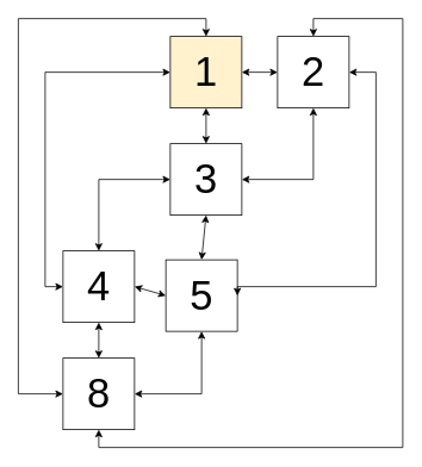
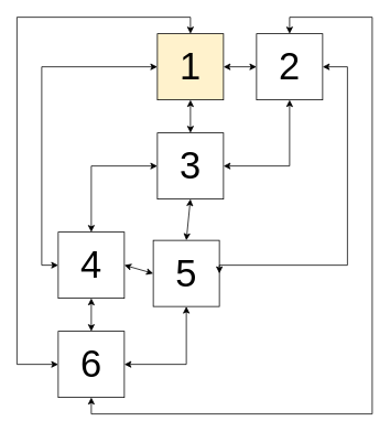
  <mxCell id="0" />
  <mxCell id="1" parent="0" />
  <mxCell id="2" value="1" style="whiteSpace=wrap;html=1;aspect=fixed;fontSize=46;fillColor=#fff2cc;" vertex="1" parent="1"><mxGeometry x="190" y="40" width="80" height="80" as="geometry" /></mxCell>
  <mxCell id="3" value="3" style="whiteSpace=wrap;html=1;aspect=fixed;fontSize=46;" vertex="1" parent="1"><mxGeometry x="190" y="160" width="80" height="80" as="geometry" /></mxCell>
  <mxCell id="4" value="5" style="whiteSpace=wrap;html=1;aspect=fixed;fontSize=46;" vertex="1" parent="1"><mxGeometry x="185" y="290" width="80" height="80" as="geometry" /></mxCell>
  <mxCell id="5" value="2" style="whiteSpace=wrap;html=1;aspect=fixed;fontSize=46;" vertex="1" parent="1"><mxGeometry x="310" y="40" width="80" height="80" as="geometry" /></mxCell>
  <mxCell id="6" value="4" style="whiteSpace=wrap;html=1;aspect=fixed;fontSize=46;" vertex="1" parent="1"><mxGeometry x="70" y="280" width="80" height="80" as="geometry" /></mxCell>
- <mxCell id="7" value="8" style="whiteSpace=wrap;html=1;aspect=fixed;fontSize=46;" vertex="1" parent="1"><mxGeometry x="70" y="400" width="80" height="80" as="geometry" /></mxCell>
+ <mxCell id="7" value="6" style="whiteSpace=wrap;html=1;aspect=fixed;fontSize=46;" vertex="1" parent="1"><mxGeometry x="70" y="400" width="80" height="80" as="geometry" /></mxCell>
  <mxCell id="8" value="" style="endArrow=classic;startArrow=classic;html=1;rounded=0;fontSize=46;entryX=0.5;entryY=1;entryDx=0;entryDy=0;edgeStyle=orthogonalEdgeStyle;exitX=0.5;exitY=0;exitDx=0;exitDy=0;" edge="1" parent="1" source="3" target="2"><mxGeometry width="50" height="50" relative="1" as="geometry"><mxPoint x="380" y="280" as="sourcePoint" /><mxPoint x="430" y="230" as="targetPoint" /></mxGeometry></mxCell>
  <mxCell id="9" value="" style="endArrow=classic;startArrow=classic;html=1;rounded=0;fontSize=46;exitX=1;exitY=0.5;exitDx=0;exitDy=0;entryX=0;entryY=0.5;entryDx=0;entryDy=0;" edge="1" parent="1" source="2" target="5"><mxGeometry width="50" height="50" relative="1" as="geometry"><mxPoint x="380" y="280" as="sourcePoint" /><mxPoint x="430" y="230" as="targetPoint" /></mxGeometry></mxCell>
  <mxCell id="10" value="" style="endArrow=classic;startArrow=classic;html=1;rounded=0;fontSize=46;exitX=0.5;exitY=1;exitDx=0;exitDy=0;entryX=0.5;entryY=0;entryDx=0;entryDy=0;" edge="1" parent="1" source="3" target="4"><mxGeometry width="50" height="50" relative="1" as="geometry"><mxPoint x="380" y="280" as="sourcePoint" /><mxPoint x="430" y="230" as="targetPoint" /></mxGeometry></mxCell>
  <mxCell id="11" value="" style="endArrow=classic;startArrow=classic;html=1;rounded=0;fontSize=46;exitX=1;exitY=0.5;exitDx=0;exitDy=0;entryX=0;entryY=0.5;entryDx=0;entryDy=0;" edge="1" parent="1" source="6" target="4"><mxGeometry width="50" height="50" relative="1" as="geometry"><mxPoint x="340" y="330" as="sourcePoint" /><mxPoint x="390" y="280" as="targetPoint" /></mxGeometry></mxCell>
  <mxCell id="12" value="" style="endArrow=classic;startArrow=classic;html=1;rounded=0;fontSize=46;exitX=0.5;exitY=1;exitDx=0;exitDy=0;entryX=0.5;entryY=0;entryDx=0;entryDy=0;" edge="1" parent="1" source="6" target="7"><mxGeometry width="50" height="50" relative="1" as="geometry"><mxPoint x="380" y="280" as="sourcePoint" /><mxPoint x="430" y="230" as="targetPoint" /></mxGeometry></mxCell>
  <mxCell id="13" value="" style="endArrow=classic;startArrow=classic;html=1;rounded=0;fontSize=46;exitX=0;exitY=0.5;exitDx=0;exitDy=0;entryX=0;entryY=0.5;entryDx=0;entryDy=0;edgeStyle=orthogonalEdgeStyle;" edge="1" parent="1" source="2" target="6"><mxGeometry width="50" height="50" relative="1" as="geometry"><mxPoint x="380" y="280" as="sourcePoint" /><mxPoint x="430" y="230" as="targetPoint" /><Array as="points"><mxPoint x="50" y="80" /><mxPoint x="50" y="320" /></Array></mxGeometry></mxCell>
  <mxCell id="14" value="" style="endArrow=classic;startArrow=classic;html=1;rounded=0;fontSize=46;edgeStyle=orthogonalEdgeStyle;entryX=0.5;entryY=0;entryDx=0;entryDy=0;exitX=0;exitY=0.5;exitDx=0;exitDy=0;" edge="1" parent="1" source="7" target="2"><mxGeometry width="50" height="50" relative="1" as="geometry"><mxPoint x="380" y="280" as="sourcePoint" /><mxPoint x="430" y="230" as="targetPoint" /><Array as="points"><mxPoint x="20" y="440" /><mxPoint x="20" y="20" /><mxPoint x="230" y="20" /></Array></mxGeometry></mxCell>
  <mxCell id="15" value="" style="endArrow=classic;startArrow=classic;html=1;rounded=0;fontSize=46;edgeStyle=orthogonalEdgeStyle;entryX=0.5;entryY=0;entryDx=0;entryDy=0;exitX=0.5;exitY=1;exitDx=0;exitDy=0;" edge="1" parent="1" source="7" target="5"><mxGeometry width="50" height="50" relative="1" as="geometry"><mxPoint x="380" y="280" as="sourcePoint" /><mxPoint x="430" y="230" as="targetPoint" /><Array as="points"><mxPoint x="110" y="500" /><mxPoint x="450" y="500" /><mxPoint x="450" y="20" /><mxPoint x="350" y="20" /></Array></mxGeometry></mxCell>
  <mxCell id="16" value="" style="endArrow=classic;startArrow=classic;html=1;rounded=0;fontSize=46;edgeStyle=orthogonalEdgeStyle;entryX=1;entryY=0.5;entryDx=0;entryDy=0;exitX=1;exitY=0.5;exitDx=0;exitDy=0;" edge="1" parent="1" source="4" target="5"><mxGeometry width="50" height="50" relative="1" as="geometry"><mxPoint x="390" y="290" as="sourcePoint" /><mxPoint x="440" y="240" as="targetPoint" /><Array as="points"><mxPoint x="420" y="320" /><mxPoint x="420" y="80" /></Array></mxGeometry></mxCell>
  <mxCell id="17" value="" style="endArrow=classic;startArrow=classic;html=1;rounded=0;fontSize=46;edgeStyle=orthogonalEdgeStyle;entryX=0.5;entryY=1;entryDx=0;entryDy=0;exitX=1;exitY=0.5;exitDx=0;exitDy=0;" edge="1" parent="1" source="3" target="5"><mxGeometry width="50" height="50" relative="1" as="geometry"><mxPoint x="400" y="300" as="sourcePoint" /><mxPoint x="450" y="250" as="targetPoint" /></mxGeometry></mxCell>
  <mxCell id="18" value="" style="endArrow=classic;startArrow=classic;html=1;rounded=0;fontSize=46;edgeStyle=orthogonalEdgeStyle;entryX=0;entryY=0.5;entryDx=0;entryDy=0;exitX=0.5;exitY=0;exitDx=0;exitDy=0;" edge="1" parent="1" source="6" target="3"><mxGeometry width="50" height="50" relative="1" as="geometry"><mxPoint x="410" y="310" as="sourcePoint" /><mxPoint x="460" y="260" as="targetPoint" /></mxGeometry></mxCell>
  <mxCell id="19" value="" style="endArrow=classic;startArrow=classic;html=1;rounded=0;fontSize=46;edgeStyle=orthogonalEdgeStyle;exitX=1;exitY=0.5;exitDx=0;exitDy=0;entryX=0.5;entryY=1;entryDx=0;entryDy=0;" edge="1" parent="1" source="7" target="4"><mxGeometry width="50" height="50" relative="1" as="geometry"><mxPoint x="420" y="320" as="sourcePoint" /><mxPoint x="470" y="270" as="targetPoint" /></mxGeometry></mxCell>
